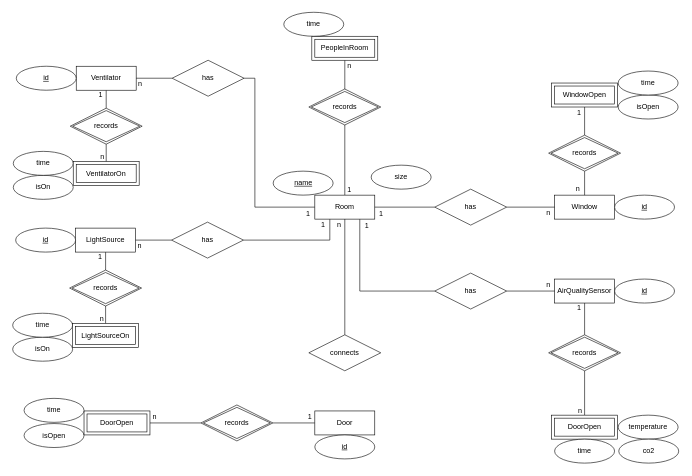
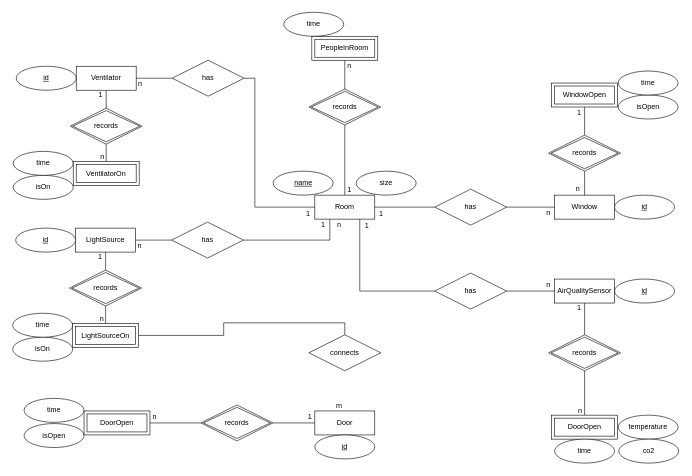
  <mxCell id="0" />
  <mxCell id="1" parent="0" />
  <mxCell id="2" style="edgeStyle=orthogonalEdgeStyle;rounded=0;orthogonalLoop=1;jettySize=auto;html=1;exitX=0.5;exitY=1;exitDx=0;exitDy=0;entryX=0.5;entryY=0;entryDx=0;entryDy=0;endArrow=none;endFill=0;" parent="1" source="3" target="42" edge="1"><mxGeometry relative="1" as="geometry" /></mxCell>
  <mxCell id="3" value="Ventilator&lt;br&gt;" style="whiteSpace=wrap;html=1;align=center;" parent="1" vertex="1"><mxGeometry x="126" y="110" width="100" height="40" as="geometry" /></mxCell>
  <mxCell id="4" style="edgeStyle=orthogonalEdgeStyle;rounded=0;orthogonalLoop=1;jettySize=auto;html=1;exitX=0;exitY=0.5;exitDx=0;exitDy=0;entryX=1;entryY=0.5;entryDx=0;entryDy=0;endArrow=none;endFill=0;" parent="1" source="5" target="46" edge="1"><mxGeometry relative="1" as="geometry" /></mxCell>
  <mxCell id="5" value="Door" style="whiteSpace=wrap;html=1;align=center;" parent="1" vertex="1"><mxGeometry x="524" y="685" width="100" height="40" as="geometry" /></mxCell>
  <mxCell id="6" value="Window" style="whiteSpace=wrap;html=1;align=center;" parent="1" vertex="1"><mxGeometry x="924" y="325" width="100" height="40" as="geometry" /></mxCell>
  <mxCell id="7" style="edgeStyle=orthogonalEdgeStyle;rounded=0;orthogonalLoop=1;jettySize=auto;html=1;exitX=0.5;exitY=1;exitDx=0;exitDy=0;entryX=0.5;entryY=0;entryDx=0;entryDy=0;endArrow=none;endFill=0;" parent="1" source="8" target="56" edge="1"><mxGeometry relative="1" as="geometry" /></mxCell>
  <mxCell id="8" value="AirQualitySensor" style="whiteSpace=wrap;html=1;align=center;" parent="1" vertex="1"><mxGeometry x="924" y="465" width="100" height="40" as="geometry" /></mxCell>
  <mxCell id="9" style="edgeStyle=orthogonalEdgeStyle;rounded=0;orthogonalLoop=1;jettySize=auto;html=1;exitX=0;exitY=0.5;exitDx=0;exitDy=0;entryX=1;entryY=0.5;entryDx=0;entryDy=0;endArrow=none;endFill=0;" parent="1" source="13" target="27" edge="1"><mxGeometry relative="1" as="geometry"><Array as="points"><mxPoint x="424" y="345" /><mxPoint x="424" y="130" /></Array></mxGeometry></mxCell>
  <mxCell id="10" style="edgeStyle=orthogonalEdgeStyle;rounded=0;orthogonalLoop=1;jettySize=auto;html=1;exitX=0.75;exitY=1;exitDx=0;exitDy=0;entryX=0;entryY=0.5;entryDx=0;entryDy=0;endArrow=none;endFill=0;" parent="1" source="13" target="25" edge="1"><mxGeometry relative="1" as="geometry"><Array as="points"><mxPoint x="599" y="485" /></Array></mxGeometry></mxCell>
  <mxCell id="11" style="edgeStyle=orthogonalEdgeStyle;rounded=0;orthogonalLoop=1;jettySize=auto;html=1;exitX=0.5;exitY=0;exitDx=0;exitDy=0;entryX=0.5;entryY=1;entryDx=0;entryDy=0;endArrow=none;endFill=0;" parent="1" source="13" target="67" edge="1"><mxGeometry relative="1" as="geometry" /></mxCell>
  <mxCell id="12" style="edgeStyle=orthogonalEdgeStyle;rounded=0;orthogonalLoop=1;jettySize=auto;html=1;exitX=0.25;exitY=1;exitDx=0;exitDy=0;entryX=1;entryY=0.5;entryDx=0;entryDy=0;endArrow=none;endFill=0;" edge="1" parent="1" source="13" target="78"><mxGeometry relative="1" as="geometry" /></mxCell>
  <mxCell id="13" value="Room" style="whiteSpace=wrap;html=1;align=center;" parent="1" vertex="1"><mxGeometry x="524" y="325" width="100" height="40" as="geometry" /></mxCell>
  <mxCell id="14" value="id" style="ellipse;whiteSpace=wrap;html=1;align=center;fontStyle=4;" parent="1" vertex="1"><mxGeometry x="26" y="110" width="100" height="40" as="geometry" /></mxCell>
  <mxCell id="15" value="isOn" style="ellipse;whiteSpace=wrap;html=1;align=center;" parent="1" vertex="1"><mxGeometry x="21" y="292" width="100" height="40" as="geometry" /></mxCell>
  <mxCell id="16" value="id" style="ellipse;whiteSpace=wrap;html=1;align=center;fontStyle=4;" parent="1" vertex="1"><mxGeometry x="1024" y="325" width="100" height="40" as="geometry" /></mxCell>
  <mxCell id="17" value="id" style="ellipse;whiteSpace=wrap;html=1;align=center;fontStyle=4;" parent="1" vertex="1"><mxGeometry x="524" y="725" width="100" height="40" as="geometry" /></mxCell>
  <mxCell id="18" value="isOpen" style="ellipse;whiteSpace=wrap;html=1;align=center;" parent="1" vertex="1"><mxGeometry x="39" y="706" width="100" height="40" as="geometry" /></mxCell>
  <mxCell id="19" value="id" style="ellipse;whiteSpace=wrap;html=1;align=center;fontStyle=4;" parent="1" vertex="1"><mxGeometry x="1024" y="465" width="100" height="40" as="geometry" /></mxCell>
  <mxCell id="20" value="temperature" style="ellipse;whiteSpace=wrap;html=1;align=center;" parent="1" vertex="1"><mxGeometry x="1030" y="692" width="100" height="40" as="geometry" /></mxCell>
  <mxCell id="21" value="co2" style="ellipse;whiteSpace=wrap;html=1;align=center;" parent="1" vertex="1"><mxGeometry x="1031" y="732" width="100" height="40" as="geometry" /></mxCell>
  <mxCell id="22" value="name" style="ellipse;whiteSpace=wrap;html=1;align=center;fontStyle=4;" parent="1" vertex="1"><mxGeometry x="454.5" y="285" width="100" height="40" as="geometry" /></mxCell>
- <mxCell id="23" value="size" style="ellipse;whiteSpace=wrap;html=1;align=center;" parent="1" vertex="1"><mxGeometry x="618" y="275" width="100" height="40" as="geometry" /></mxCell>
+ <mxCell id="23" value="size" style="ellipse;whiteSpace=wrap;html=1;align=center;" parent="1" vertex="1"><mxGeometry x="593" y="285" width="100" height="40" as="geometry" /></mxCell>
  <mxCell id="24" style="edgeStyle=orthogonalEdgeStyle;rounded=0;orthogonalLoop=1;jettySize=auto;html=1;exitX=1;exitY=0.5;exitDx=0;exitDy=0;entryX=0;entryY=0.5;entryDx=0;entryDy=0;endArrow=none;endFill=0;" parent="1" source="25" target="8" edge="1"><mxGeometry relative="1" as="geometry" /></mxCell>
  <mxCell id="25" value="has" style="shape=rhombus;perimeter=rhombusPerimeter;whiteSpace=wrap;html=1;align=center;" parent="1" vertex="1"><mxGeometry x="724" y="455" width="120" height="60" as="geometry" /></mxCell>
  <mxCell id="26" style="edgeStyle=orthogonalEdgeStyle;rounded=0;orthogonalLoop=1;jettySize=auto;html=1;exitX=0;exitY=0.5;exitDx=0;exitDy=0;entryX=1;entryY=0.5;entryDx=0;entryDy=0;endArrow=none;endFill=0;" parent="1" source="27" target="3" edge="1"><mxGeometry relative="1" as="geometry" /></mxCell>
  <mxCell id="27" value="has" style="shape=rhombus;perimeter=rhombusPerimeter;whiteSpace=wrap;html=1;align=center;" parent="1" vertex="1"><mxGeometry x="286" y="100" width="120" height="60" as="geometry" /></mxCell>
  <mxCell id="28" style="edgeStyle=orthogonalEdgeStyle;rounded=0;orthogonalLoop=1;jettySize=auto;html=1;exitX=0;exitY=0.5;exitDx=0;exitDy=0;entryX=1;entryY=0.5;entryDx=0;entryDy=0;endArrow=none;endFill=0;" parent="1" source="30" target="13" edge="1"><mxGeometry relative="1" as="geometry" /></mxCell>
  <mxCell id="29" style="edgeStyle=orthogonalEdgeStyle;rounded=0;orthogonalLoop=1;jettySize=auto;html=1;exitX=1;exitY=0.5;exitDx=0;exitDy=0;entryX=0;entryY=0.5;entryDx=0;entryDy=0;endArrow=none;endFill=0;" parent="1" source="30" target="6" edge="1"><mxGeometry relative="1" as="geometry" /></mxCell>
  <mxCell id="30" value="has" style="shape=rhombus;perimeter=rhombusPerimeter;whiteSpace=wrap;html=1;align=center;" parent="1" vertex="1"><mxGeometry x="724" y="315" width="120" height="60" as="geometry" /></mxCell>
- <mxCell id="31" style="edgeStyle=orthogonalEdgeStyle;rounded=0;orthogonalLoop=1;jettySize=auto;html=1;exitX=0.5;exitY=0;exitDx=0;exitDy=0;entryX=0.5;entryY=1;entryDx=0;entryDy=0;endArrow=none;endFill=0;" parent="1" source="32" target="13" edge="1"><mxGeometry relative="1" as="geometry" /></mxCell>
+ <mxCell id="31" style="edgeStyle=orthogonalEdgeStyle;rounded=0;orthogonalLoop=1;jettySize=auto;html=1;exitX=0.5;exitY=0;exitDx=0;exitDy=0;endArrow=none;endFill=0;" parent="1" source="32" target="83" edge="1"><mxGeometry relative="1" as="geometry" /></mxCell>
  <mxCell id="32" value="connects" style="shape=rhombus;perimeter=rhombusPerimeter;whiteSpace=wrap;html=1;align=center;" parent="1" vertex="1"><mxGeometry x="514" y="558" width="120" height="60" as="geometry" /></mxCell>
+ <mxCell id="33" value="m" style="text;html=1;strokeColor=none;fillColor=none;align=center;verticalAlign=middle;whiteSpace=wrap;rounded=0;" parent="1" vertex="1"><mxGeometry x="554.5" y="666" width="19.5" height="19" as="geometry" /></mxCell>
  <mxCell id="34" value="1" style="text;html=1;strokeColor=none;fillColor=none;align=center;verticalAlign=middle;whiteSpace=wrap;rounded=0;" parent="1" vertex="1"><mxGeometry x="502" y="346" width="22" height="21" as="geometry" /></mxCell>
  <mxCell id="35" value="n" style="text;html=1;strokeColor=none;fillColor=none;align=center;verticalAlign=middle;whiteSpace=wrap;rounded=0;" parent="1" vertex="1"><mxGeometry x="203" y="124" width="60" height="30" as="geometry" /></mxCell>
  <mxCell id="36" value="1" style="text;html=1;strokeColor=none;fillColor=none;align=center;verticalAlign=middle;whiteSpace=wrap;rounded=0;" parent="1" vertex="1"><mxGeometry x="624" y="345" width="22" height="23" as="geometry" /></mxCell>
  <mxCell id="37" value="n" style="text;html=1;strokeColor=none;fillColor=none;align=center;verticalAlign=middle;whiteSpace=wrap;rounded=0;" parent="1" vertex="1"><mxGeometry x="884" y="339" width="60" height="30" as="geometry" /></mxCell>
  <mxCell id="38" value="n" style="text;html=1;strokeColor=none;fillColor=none;align=center;verticalAlign=middle;whiteSpace=wrap;rounded=0;" parent="1" vertex="1"><mxGeometry x="554.5" y="365" width="19.5" height="19" as="geometry" /></mxCell>
  <mxCell id="39" value="1" style="text;html=1;strokeColor=none;fillColor=none;align=center;verticalAlign=middle;whiteSpace=wrap;rounded=0;" parent="1" vertex="1"><mxGeometry x="600" y="365" width="22" height="23" as="geometry" /></mxCell>
  <mxCell id="40" value="n" style="text;html=1;strokeColor=none;fillColor=none;align=center;verticalAlign=middle;whiteSpace=wrap;rounded=0;" parent="1" vertex="1"><mxGeometry x="904.25" y="465" width="19.5" height="19" as="geometry" /></mxCell>
  <mxCell id="41" style="edgeStyle=orthogonalEdgeStyle;rounded=0;orthogonalLoop=1;jettySize=auto;html=1;exitX=0.5;exitY=1;exitDx=0;exitDy=0;entryX=0.5;entryY=0;entryDx=0;entryDy=0;endArrow=none;endFill=0;" parent="1" source="42" target="44" edge="1"><mxGeometry relative="1" as="geometry" /></mxCell>
  <mxCell id="42" value="records" style="shape=rhombus;double=1;perimeter=rhombusPerimeter;whiteSpace=wrap;html=1;align=center;" parent="1" vertex="1"><mxGeometry x="116" y="180" width="120" height="60" as="geometry" /></mxCell>
  <mxCell id="43" value="time" style="ellipse;whiteSpace=wrap;html=1;align=center;" parent="1" vertex="1"><mxGeometry x="21" y="252" width="100" height="40" as="geometry" /></mxCell>
  <mxCell id="44" value="VentilatorOn" style="shape=ext;margin=3;double=1;whiteSpace=wrap;html=1;align=center;" parent="1" vertex="1"><mxGeometry x="121" y="269" width="110" height="40" as="geometry" /></mxCell>
  <mxCell id="45" style="edgeStyle=orthogonalEdgeStyle;rounded=0;orthogonalLoop=1;jettySize=auto;html=1;exitX=0;exitY=0.5;exitDx=0;exitDy=0;entryX=1;entryY=0.5;entryDx=0;entryDy=0;endArrow=none;endFill=0;" parent="1" source="46" target="47" edge="1"><mxGeometry relative="1" as="geometry" /></mxCell>
  <mxCell id="46" value="records" style="shape=rhombus;double=1;perimeter=rhombusPerimeter;whiteSpace=wrap;html=1;align=center;" parent="1" vertex="1"><mxGeometry x="334" y="675" width="120" height="60" as="geometry" /></mxCell>
  <mxCell id="47" value="DoorOpen" style="shape=ext;margin=3;double=1;whiteSpace=wrap;html=1;align=center;" parent="1" vertex="1"><mxGeometry x="139" y="685" width="110" height="40" as="geometry" /></mxCell>
  <mxCell id="48" value="time" style="ellipse;whiteSpace=wrap;html=1;align=center;" parent="1" vertex="1"><mxGeometry x="39" y="664" width="100" height="40" as="geometry" /></mxCell>
  <mxCell id="49" style="edgeStyle=orthogonalEdgeStyle;rounded=0;orthogonalLoop=1;jettySize=auto;html=1;exitX=0.5;exitY=0;exitDx=0;exitDy=0;entryX=0.5;entryY=1;entryDx=0;entryDy=0;endArrow=none;endFill=0;" parent="1" source="51" target="52" edge="1"><mxGeometry relative="1" as="geometry" /></mxCell>
  <mxCell id="50" style="edgeStyle=orthogonalEdgeStyle;rounded=0;orthogonalLoop=1;jettySize=auto;html=1;exitX=0.5;exitY=1;exitDx=0;exitDy=0;entryX=0.5;entryY=0;entryDx=0;entryDy=0;endArrow=none;endFill=0;" parent="1" source="51" target="6" edge="1"><mxGeometry relative="1" as="geometry" /></mxCell>
  <mxCell id="51" value="records" style="shape=rhombus;double=1;perimeter=rhombusPerimeter;whiteSpace=wrap;html=1;align=center;" parent="1" vertex="1"><mxGeometry x="914" y="225" width="120" height="60" as="geometry" /></mxCell>
  <mxCell id="52" value="WindowOpen" style="shape=ext;margin=3;double=1;whiteSpace=wrap;html=1;align=center;" parent="1" vertex="1"><mxGeometry x="919" y="138" width="110" height="40" as="geometry" /></mxCell>
  <mxCell id="53" value="isOpen" style="ellipse;whiteSpace=wrap;html=1;align=center;" parent="1" vertex="1"><mxGeometry x="1030" y="158" width="100" height="40" as="geometry" /></mxCell>
  <mxCell id="54" value="time" style="ellipse;whiteSpace=wrap;html=1;align=center;" parent="1" vertex="1"><mxGeometry x="1030" y="118" width="100" height="40" as="geometry" /></mxCell>
  <mxCell id="55" style="edgeStyle=orthogonalEdgeStyle;rounded=0;orthogonalLoop=1;jettySize=auto;html=1;exitX=0.5;exitY=1;exitDx=0;exitDy=0;entryX=0.5;entryY=0;entryDx=0;entryDy=0;endArrow=none;endFill=0;" parent="1" source="56" target="57" edge="1"><mxGeometry relative="1" as="geometry" /></mxCell>
  <mxCell id="56" value="records" style="shape=rhombus;double=1;perimeter=rhombusPerimeter;whiteSpace=wrap;html=1;align=center;" parent="1" vertex="1"><mxGeometry x="914" y="558" width="120" height="60" as="geometry" /></mxCell>
  <mxCell id="57" value="DoorOpen" style="shape=ext;margin=3;double=1;whiteSpace=wrap;html=1;align=center;" parent="1" vertex="1"><mxGeometry x="919" y="692" width="110" height="40" as="geometry" /></mxCell>
  <mxCell id="58" value="1" style="text;html=1;strokeColor=none;fillColor=none;align=center;verticalAlign=middle;whiteSpace=wrap;rounded=0;" parent="1" vertex="1"><mxGeometry x="954" y="501" width="22" height="23" as="geometry" /></mxCell>
  <mxCell id="59" value="1" style="text;html=1;strokeColor=none;fillColor=none;align=center;verticalAlign=middle;whiteSpace=wrap;rounded=0;" parent="1" vertex="1"><mxGeometry x="505" y="683" width="22" height="23" as="geometry" /></mxCell>
  <mxCell id="60" value="1" style="text;html=1;strokeColor=none;fillColor=none;align=center;verticalAlign=middle;whiteSpace=wrap;rounded=0;" parent="1" vertex="1"><mxGeometry x="156" y="146" width="22" height="23" as="geometry" /></mxCell>
  <mxCell id="61" value="1" style="text;html=1;strokeColor=none;fillColor=none;align=center;verticalAlign=middle;whiteSpace=wrap;rounded=0;" parent="1" vertex="1"><mxGeometry x="954" y="175" width="22" height="23" as="geometry" /></mxCell>
  <mxCell id="62" value="n" style="text;html=1;strokeColor=none;fillColor=none;align=center;verticalAlign=middle;whiteSpace=wrap;rounded=0;" parent="1" vertex="1"><mxGeometry x="160.25" y="252" width="19.5" height="19" as="geometry" /></mxCell>
  <mxCell id="63" value="n" style="text;html=1;strokeColor=none;fillColor=none;align=center;verticalAlign=middle;whiteSpace=wrap;rounded=0;" parent="1" vertex="1"><mxGeometry x="247" y="685" width="19.5" height="19" as="geometry" /></mxCell>
  <mxCell id="64" value="n" style="text;html=1;strokeColor=none;fillColor=none;align=center;verticalAlign=middle;whiteSpace=wrap;rounded=0;" parent="1" vertex="1"><mxGeometry x="956.5" y="675" width="19.5" height="19" as="geometry" /></mxCell>
  <mxCell id="65" value="n" style="text;html=1;strokeColor=none;fillColor=none;align=center;verticalAlign=middle;whiteSpace=wrap;rounded=0;" parent="1" vertex="1"><mxGeometry x="954" y="305" width="17.75" height="20" as="geometry" /></mxCell>
  <mxCell id="66" style="edgeStyle=orthogonalEdgeStyle;rounded=0;orthogonalLoop=1;jettySize=auto;html=1;exitX=0.5;exitY=0;exitDx=0;exitDy=0;entryX=0.5;entryY=1;entryDx=0;entryDy=0;endArrow=none;endFill=0;" parent="1" source="67" target="69" edge="1"><mxGeometry relative="1" as="geometry" /></mxCell>
  <mxCell id="67" value="records" style="shape=rhombus;double=1;perimeter=rhombusPerimeter;whiteSpace=wrap;html=1;align=center;" parent="1" vertex="1"><mxGeometry x="514" y="148" width="120" height="60" as="geometry" /></mxCell>
  <mxCell id="68" value="1" style="text;html=1;strokeColor=none;fillColor=none;align=center;verticalAlign=middle;whiteSpace=wrap;rounded=0;" parent="1" vertex="1"><mxGeometry x="571" y="304" width="22" height="23" as="geometry" /></mxCell>
  <mxCell id="69" value="PeopleInRoom" style="shape=ext;margin=3;double=1;whiteSpace=wrap;html=1;align=center;" parent="1" vertex="1"><mxGeometry x="519" y="60" width="110" height="40" as="geometry" /></mxCell>
  <mxCell id="70" value="n" style="text;html=1;strokeColor=none;fillColor=none;align=center;verticalAlign=middle;whiteSpace=wrap;rounded=0;" parent="1" vertex="1"><mxGeometry x="572.25" y="99" width="19.5" height="19" as="geometry" /></mxCell>
  <mxCell id="71" value="time" style="ellipse;whiteSpace=wrap;html=1;align=center;" parent="1" vertex="1"><mxGeometry x="472.25" y="20" width="100" height="40" as="geometry" /></mxCell>
  <mxCell id="72" value="time" style="ellipse;whiteSpace=wrap;html=1;align=center;" parent="1" vertex="1"><mxGeometry x="924" y="732" width="100" height="40" as="geometry" /></mxCell>
  <mxCell id="73" style="edgeStyle=orthogonalEdgeStyle;rounded=0;orthogonalLoop=1;jettySize=auto;html=1;exitX=0.5;exitY=1;exitDx=0;exitDy=0;entryX=0.5;entryY=0;entryDx=0;entryDy=0;endArrow=none;endFill=0;" edge="1" parent="1" source="74" target="81"><mxGeometry relative="1" as="geometry" /></mxCell>
  <mxCell id="74" value="LightSource" style="whiteSpace=wrap;html=1;align=center;" vertex="1" parent="1"><mxGeometry x="125" y="380" width="100" height="40" as="geometry" /></mxCell>
  <mxCell id="75" value="id" style="ellipse;whiteSpace=wrap;html=1;align=center;fontStyle=4;" vertex="1" parent="1"><mxGeometry x="25" y="380" width="100" height="40" as="geometry" /></mxCell>
  <mxCell id="76" value="isOn" style="ellipse;whiteSpace=wrap;html=1;align=center;" vertex="1" parent="1"><mxGeometry x="20" y="562" width="100" height="40" as="geometry" /></mxCell>
  <mxCell id="77" style="edgeStyle=orthogonalEdgeStyle;rounded=0;orthogonalLoop=1;jettySize=auto;html=1;exitX=0;exitY=0.5;exitDx=0;exitDy=0;entryX=1;entryY=0.5;entryDx=0;entryDy=0;endArrow=none;endFill=0;" edge="1" parent="1" source="78" target="74"><mxGeometry relative="1" as="geometry" /></mxCell>
  <mxCell id="78" value="has" style="shape=rhombus;perimeter=rhombusPerimeter;whiteSpace=wrap;html=1;align=center;" vertex="1" parent="1"><mxGeometry x="285" y="370" width="120" height="60" as="geometry" /></mxCell>
  <mxCell id="79" value="n" style="text;html=1;strokeColor=none;fillColor=none;align=center;verticalAlign=middle;whiteSpace=wrap;rounded=0;" vertex="1" parent="1"><mxGeometry x="202" y="394" width="60" height="30" as="geometry" /></mxCell>
  <mxCell id="80" style="edgeStyle=orthogonalEdgeStyle;rounded=0;orthogonalLoop=1;jettySize=auto;html=1;exitX=0.5;exitY=1;exitDx=0;exitDy=0;entryX=0.5;entryY=0;entryDx=0;entryDy=0;endArrow=none;endFill=0;" edge="1" parent="1" source="81" target="83"><mxGeometry relative="1" as="geometry" /></mxCell>
  <mxCell id="81" value="records" style="shape=rhombus;double=1;perimeter=rhombusPerimeter;whiteSpace=wrap;html=1;align=center;" vertex="1" parent="1"><mxGeometry x="115" y="450" width="120" height="60" as="geometry" /></mxCell>
  <mxCell id="82" value="time" style="ellipse;whiteSpace=wrap;html=1;align=center;" vertex="1" parent="1"><mxGeometry x="20" y="522" width="100" height="40" as="geometry" /></mxCell>
  <mxCell id="83" value="LightSourceOn" style="shape=ext;margin=3;double=1;whiteSpace=wrap;html=1;align=center;" vertex="1" parent="1"><mxGeometry x="120" y="539" width="110" height="40" as="geometry" /></mxCell>
  <mxCell id="84" value="1" style="text;html=1;strokeColor=none;fillColor=none;align=center;verticalAlign=middle;whiteSpace=wrap;rounded=0;" vertex="1" parent="1"><mxGeometry x="155" y="416" width="22" height="23" as="geometry" /></mxCell>
  <mxCell id="85" value="n" style="text;html=1;strokeColor=none;fillColor=none;align=center;verticalAlign=middle;whiteSpace=wrap;rounded=0;" vertex="1" parent="1"><mxGeometry x="159.25" y="522" width="19.5" height="19" as="geometry" /></mxCell>
  <mxCell id="86" value="1" style="text;html=1;strokeColor=none;fillColor=none;align=center;verticalAlign=middle;whiteSpace=wrap;rounded=0;" vertex="1" parent="1"><mxGeometry x="527" y="363" width="22" height="21" as="geometry" /></mxCell>
